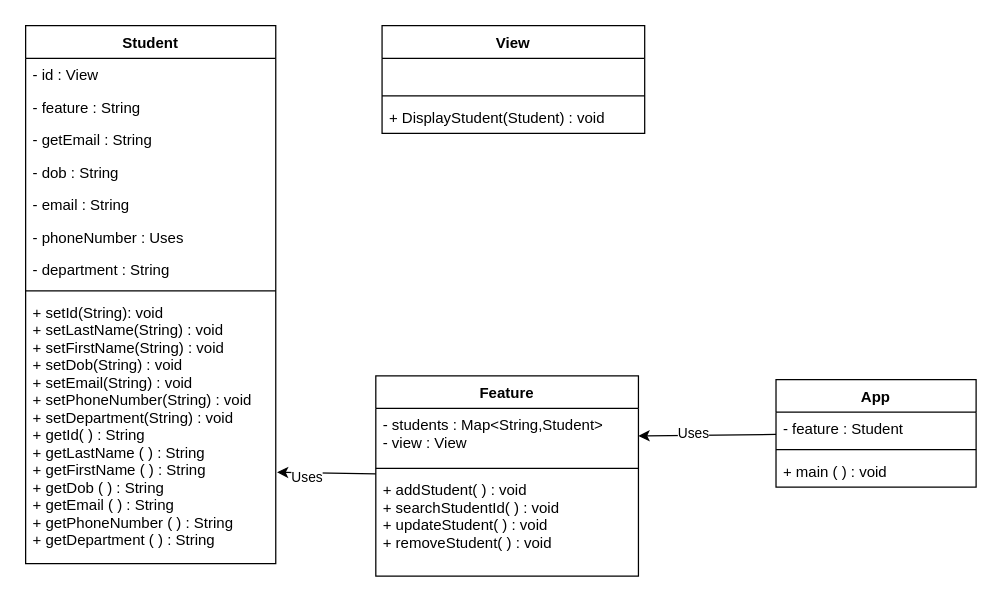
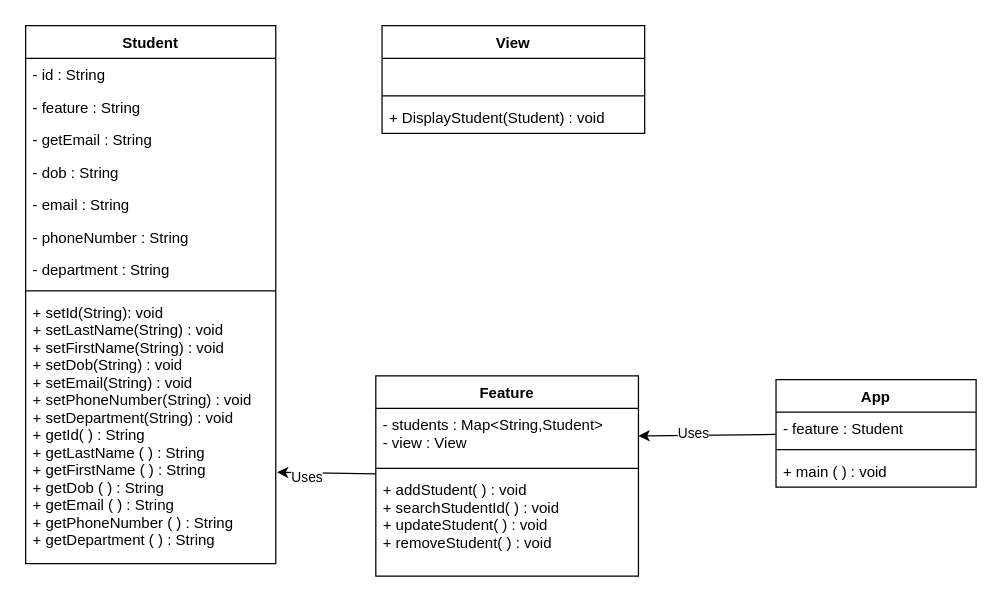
  <mxCell id="0" />
  <mxCell id="1" parent="0" />
  <mxCell id="2" value="Student" style="swimlane;fontStyle=1;align=center;verticalAlign=top;childLayout=stackLayout;horizontal=1;startSize=26;horizontalStack=0;resizeParent=1;resizeParentMax=0;resizeLast=0;collapsible=1;marginBottom=0;" parent="1" vertex="1"><mxGeometry x="20" y="20" width="200" height="430" as="geometry" /></mxCell>
- <mxCell id="3" value="- id : View" style="text;strokeColor=none;fillColor=none;align=left;verticalAlign=top;spacingLeft=4;spacingRight=4;overflow=hidden;rotatable=0;points=[[0,0.5],[1,0.5]];portConstraint=eastwest;" parent="2" vertex="1"><mxGeometry y="26" width="200" height="26" as="geometry" /></mxCell>
+ <mxCell id="3" value="- id : String" style="text;strokeColor=none;fillColor=none;align=left;verticalAlign=top;spacingLeft=4;spacingRight=4;overflow=hidden;rotatable=0;points=[[0,0.5],[1,0.5]];portConstraint=eastwest;" parent="2" vertex="1"><mxGeometry y="26" width="200" height="26" as="geometry" /></mxCell>
  <mxCell id="4" value="- feature : String" style="text;strokeColor=none;fillColor=none;align=left;verticalAlign=top;spacingLeft=4;spacingRight=4;overflow=hidden;rotatable=0;points=[[0,0.5],[1,0.5]];portConstraint=eastwest;" parent="2" vertex="1"><mxGeometry y="52" width="200" height="26" as="geometry" /></mxCell>
  <mxCell id="5" value="- getEmail : String" style="text;strokeColor=none;fillColor=none;align=left;verticalAlign=top;spacingLeft=4;spacingRight=4;overflow=hidden;rotatable=0;points=[[0,0.5],[1,0.5]];portConstraint=eastwest;" parent="2" vertex="1"><mxGeometry y="78" width="200" height="26" as="geometry" /></mxCell>
  <mxCell id="6" value="- dob : String" style="text;strokeColor=none;fillColor=none;align=left;verticalAlign=top;spacingLeft=4;spacingRight=4;overflow=hidden;rotatable=0;points=[[0,0.5],[1,0.5]];portConstraint=eastwest;" parent="2" vertex="1"><mxGeometry y="104" width="200" height="26" as="geometry" /></mxCell>
  <mxCell id="7" value="- email : String" style="text;strokeColor=none;fillColor=none;align=left;verticalAlign=top;spacingLeft=4;spacingRight=4;overflow=hidden;rotatable=0;points=[[0,0.5],[1,0.5]];portConstraint=eastwest;" parent="2" vertex="1"><mxGeometry y="130" width="200" height="26" as="geometry" /></mxCell>
- <mxCell id="8" value="- phoneNumber : Uses" style="text;strokeColor=none;fillColor=none;align=left;verticalAlign=top;spacingLeft=4;spacingRight=4;overflow=hidden;rotatable=0;points=[[0,0.5],[1,0.5]];portConstraint=eastwest;" parent="2" vertex="1"><mxGeometry y="156" width="200" height="26" as="geometry" /></mxCell>
+ <mxCell id="8" value="- phoneNumber : String" style="text;strokeColor=none;fillColor=none;align=left;verticalAlign=top;spacingLeft=4;spacingRight=4;overflow=hidden;rotatable=0;points=[[0,0.5],[1,0.5]];portConstraint=eastwest;" parent="2" vertex="1"><mxGeometry y="156" width="200" height="26" as="geometry" /></mxCell>
  <mxCell id="9" value="- department : String" style="text;strokeColor=none;fillColor=none;align=left;verticalAlign=top;spacingLeft=4;spacingRight=4;overflow=hidden;rotatable=0;points=[[0,0.5],[1,0.5]];portConstraint=eastwest;" parent="2" vertex="1"><mxGeometry y="182" width="200" height="26" as="geometry" /></mxCell>
  <mxCell id="10" value="" style="line;strokeWidth=1;fillColor=none;align=left;verticalAlign=middle;spacingTop=-1;spacingLeft=3;spacingRight=3;rotatable=0;labelPosition=right;points=[];portConstraint=eastwest;" parent="2" vertex="1"><mxGeometry y="208" width="200" height="8" as="geometry" /></mxCell>
  <mxCell id="11" value="+ setId(String): void&#10;+ setLastName(String) : void&#10;+ setFirstName(String) : void&#10;+ setDob(String) : void&#10;+ setEmail(String) : void&#10;+ setPhoneNumber(String) : void&#10;+ setDepartment(String) : void&#10;+ getId( ) : String&#10;+ getLastName ( ) : String&#10;+ getFirstName ( ) : String&#10;+ getDob ( ) : String&#10;+ getEmail ( ) : String&#10;+ getPhoneNumber ( ) : String&#10;+ getDepartment ( ) : String&#10;" style="text;strokeColor=none;fillColor=none;align=left;verticalAlign=top;spacingLeft=4;spacingRight=4;overflow=hidden;rotatable=0;points=[[0,0.5],[1,0.5]];portConstraint=eastwest;direction=west;" parent="2" vertex="1"><mxGeometry y="216" width="200" height="214" as="geometry" /></mxCell>
  <mxCell id="12" style="rounded=0;orthogonalLoop=1;jettySize=auto;html=1;entryX=-0.005;entryY=0.341;entryDx=0;entryDy=0;entryPerimeter=0;" parent="1" source="14" target="11" edge="1"><mxGeometry relative="1" as="geometry" /></mxCell>
  <mxCell id="13" value="Uses" style="edgeLabel;html=1;align=center;verticalAlign=middle;resizable=0;points=[];" parent="12" vertex="1" connectable="0"><mxGeometry x="0.391" y="3" relative="1" as="geometry"><mxPoint as="offset" /></mxGeometry></mxCell>
  <mxCell id="14" value="Feature" style="swimlane;fontStyle=1;align=center;verticalAlign=top;childLayout=stackLayout;horizontal=1;startSize=26;horizontalStack=0;resizeParent=1;resizeParentMax=0;resizeLast=0;collapsible=1;marginBottom=0;" parent="1" vertex="1"><mxGeometry x="300" y="300" width="210" height="160" as="geometry" /></mxCell>
  <mxCell id="15" value="- students : Map&lt;String,Student&gt;&#10;- view : View" style="text;strokeColor=none;fillColor=none;align=left;verticalAlign=top;spacingLeft=4;spacingRight=4;overflow=hidden;rotatable=0;points=[[0,0.5],[1,0.5]];portConstraint=eastwest;" parent="14" vertex="1"><mxGeometry y="26" width="210" height="44" as="geometry" /></mxCell>
  <mxCell id="16" value="" style="line;strokeWidth=1;fillColor=none;align=left;verticalAlign=middle;spacingTop=-1;spacingLeft=3;spacingRight=3;rotatable=0;labelPosition=right;points=[];portConstraint=eastwest;" parent="14" vertex="1"><mxGeometry y="70" width="210" height="8" as="geometry" /></mxCell>
  <mxCell id="17" value="+ addStudent( ) : void&#10;+ searchStudentId( ) : void&#10;+ updateStudent( ) : void&#10;+ removeStudent( ) : void" style="text;strokeColor=none;fillColor=none;align=left;verticalAlign=top;spacingLeft=4;spacingRight=4;overflow=hidden;rotatable=0;points=[[0,0.5],[1,0.5]];portConstraint=eastwest;" parent="14" vertex="1"><mxGeometry y="78" width="210" height="82" as="geometry" /></mxCell>
  <mxCell id="18" style="edgeStyle=none;rounded=0;orthogonalLoop=1;jettySize=auto;html=1;entryX=1;entryY=0.5;entryDx=0;entryDy=0;" parent="1" source="20" target="15" edge="1"><mxGeometry relative="1" as="geometry" /></mxCell>
  <mxCell id="19" value="Uses" style="edgeLabel;html=1;align=center;verticalAlign=middle;resizable=0;points=[];" parent="18" vertex="1" connectable="0"><mxGeometry x="0.2" y="-2" relative="1" as="geometry"><mxPoint as="offset" /></mxGeometry></mxCell>
  <mxCell id="20" value="App" style="swimlane;fontStyle=1;align=center;verticalAlign=top;childLayout=stackLayout;horizontal=1;startSize=26;horizontalStack=0;resizeParent=1;resizeParentMax=0;resizeLast=0;collapsible=1;marginBottom=0;" parent="1" vertex="1"><mxGeometry x="620" y="303" width="160" height="86" as="geometry" /></mxCell>
  <mxCell id="21" value="- feature : Student" style="text;strokeColor=none;fillColor=none;align=left;verticalAlign=top;spacingLeft=4;spacingRight=4;overflow=hidden;rotatable=0;points=[[0,0.5],[1,0.5]];portConstraint=eastwest;" parent="20" vertex="1"><mxGeometry y="26" width="160" height="26" as="geometry" /></mxCell>
  <mxCell id="22" value="" style="line;strokeWidth=1;fillColor=none;align=left;verticalAlign=middle;spacingTop=-1;spacingLeft=3;spacingRight=3;rotatable=0;labelPosition=right;points=[];portConstraint=eastwest;" parent="20" vertex="1"><mxGeometry y="52" width="160" height="8" as="geometry" /></mxCell>
  <mxCell id="23" value="+ main ( ) : void" style="text;strokeColor=none;fillColor=none;align=left;verticalAlign=top;spacingLeft=4;spacingRight=4;overflow=hidden;rotatable=0;points=[[0,0.5],[1,0.5]];portConstraint=eastwest;" parent="20" vertex="1"><mxGeometry y="60" width="160" height="26" as="geometry" /></mxCell>
  <mxCell id="24" value="View" style="swimlane;fontStyle=1;align=center;verticalAlign=top;childLayout=stackLayout;horizontal=1;startSize=26;horizontalStack=0;resizeParent=1;resizeParentMax=0;resizeLast=0;collapsible=1;marginBottom=0;" parent="1" vertex="1"><mxGeometry x="305" y="20" width="210" height="86" as="geometry" /></mxCell>
  <mxCell id="25" value=" " style="text;strokeColor=none;fillColor=none;align=left;verticalAlign=top;spacingLeft=4;spacingRight=4;overflow=hidden;rotatable=0;points=[[0,0.5],[1,0.5]];portConstraint=eastwest;" parent="24" vertex="1"><mxGeometry y="26" width="210" height="26" as="geometry" /></mxCell>
  <mxCell id="26" value="" style="line;strokeWidth=1;fillColor=none;align=left;verticalAlign=middle;spacingTop=-1;spacingLeft=3;spacingRight=3;rotatable=0;labelPosition=right;points=[];portConstraint=eastwest;" parent="24" vertex="1"><mxGeometry y="52" width="210" height="8" as="geometry" /></mxCell>
  <mxCell id="27" value="+ DisplayStudent(Student) : void" style="text;strokeColor=none;fillColor=none;align=left;verticalAlign=top;spacingLeft=4;spacingRight=4;overflow=hidden;rotatable=0;points=[[0,0.5],[1,0.5]];portConstraint=eastwest;" parent="24" vertex="1"><mxGeometry y="60" width="210" height="26" as="geometry" /></mxCell>
